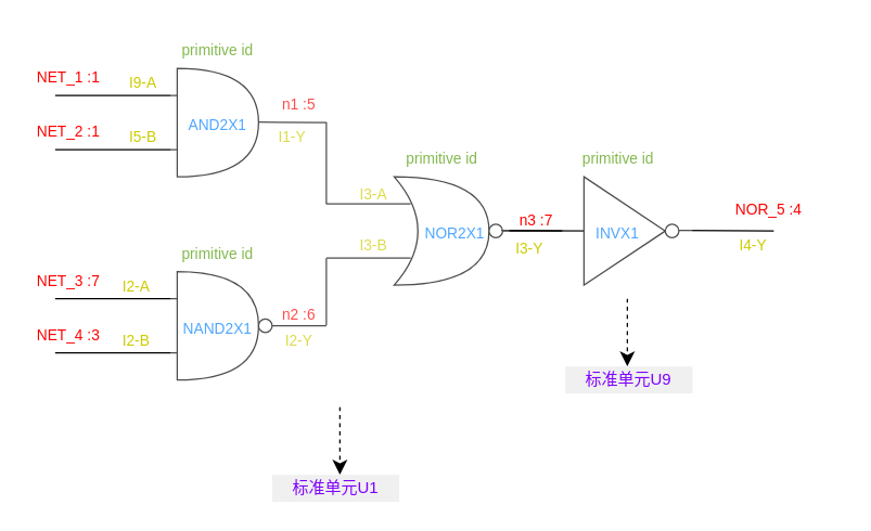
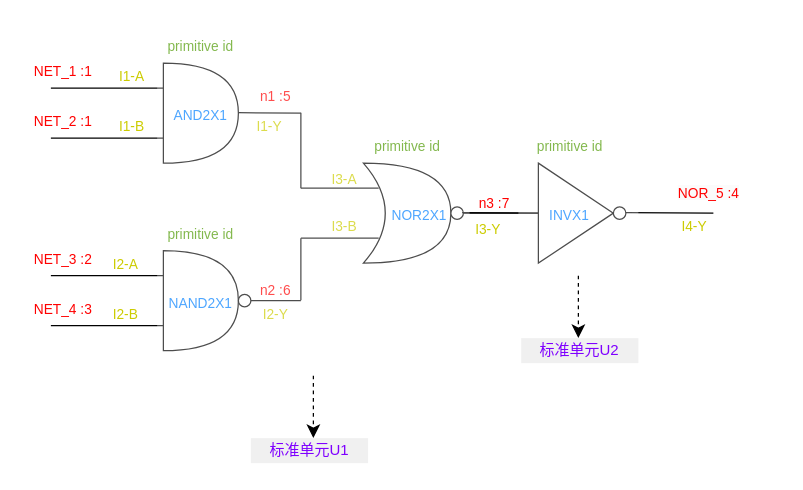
  <mxCell id="0" />
  <mxCell id="1" parent="0" />
  <mxCell id="2" value="" style="shape=or;whiteSpace=wrap;html=1;" parent="1" vertex="1"><mxGeometry x="130" y="50" width="60" height="80" as="geometry" /></mxCell>
  <mxCell id="3" value="" style="shape=or;whiteSpace=wrap;html=1;" parent="1" vertex="1"><mxGeometry x="130" y="200" width="60" height="80" as="geometry" /></mxCell>
  <mxCell id="4" value="" style="edgeStyle=none;curved=1;rounded=0;orthogonalLoop=1;jettySize=auto;html=1;fontSize=12;startSize=8;endSize=8;" parent="1" source="5" target="7" edge="1"><mxGeometry relative="1" as="geometry" /></mxCell>
  <mxCell id="5" value="" style="shape=xor;whiteSpace=wrap;html=1;" parent="1" vertex="1"><mxGeometry x="290" y="130" width="70" height="80" as="geometry" /></mxCell>
  <mxCell id="6" value="" style="triangle;whiteSpace=wrap;html=1;" parent="1" vertex="1"><mxGeometry x="430" y="130" width="60" height="80" as="geometry" /></mxCell>
  <mxCell id="7" value="" style="ellipse;whiteSpace=wrap;html=1;aspect=fixed;" parent="1" vertex="1"><mxGeometry x="490" y="165" width="10" height="10" as="geometry" /></mxCell>
  <mxCell id="8" value="" style="ellipse;whiteSpace=wrap;html=1;aspect=fixed;" parent="1" vertex="1"><mxGeometry x="360" y="165" width="10" height="10" as="geometry" /></mxCell>
  <mxCell id="9" value="" style="endArrow=none;html=1;rounded=0;fontSize=12;startSize=8;endSize=8;curved=1;entryX=0;entryY=0.25;entryDx=0;entryDy=0;entryPerimeter=0;" parent="1" target="2" edge="1"><mxGeometry width="50" height="50" relative="1" as="geometry"><mxPoint x="40" y="70" as="sourcePoint" /><mxPoint x="80" y="370" as="targetPoint" /></mxGeometry></mxCell>
  <mxCell id="10" value="" style="endArrow=none;html=1;rounded=0;fontSize=12;startSize=8;endSize=8;curved=1;entryX=0;entryY=0.25;entryDx=0;entryDy=0;entryPerimeter=0;" parent="1" edge="1"><mxGeometry width="50" height="50" relative="1" as="geometry"><mxPoint x="40" y="110" as="sourcePoint" /><mxPoint x="130" y="110" as="targetPoint" /><Array as="points"><mxPoint x="90" y="110" /></Array></mxGeometry></mxCell>
  <mxCell id="11" value="" style="endArrow=none;html=1;rounded=0;fontSize=12;startSize=8;endSize=8;curved=1;entryX=0;entryY=0.25;entryDx=0;entryDy=0;entryPerimeter=0;" parent="1" edge="1"><mxGeometry width="50" height="50" relative="1" as="geometry"><mxPoint x="40" y="220" as="sourcePoint" /><mxPoint x="130" y="220" as="targetPoint" /></mxGeometry></mxCell>
  <mxCell id="12" value="" style="endArrow=none;html=1;rounded=0;fontSize=12;startSize=8;endSize=8;curved=1;entryX=0;entryY=0.25;entryDx=0;entryDy=0;entryPerimeter=0;" parent="1" edge="1"><mxGeometry width="50" height="50" relative="1" as="geometry"><mxPoint x="40" y="260" as="sourcePoint" /><mxPoint x="130" y="260" as="targetPoint" /></mxGeometry></mxCell>
  <mxCell id="13" value="" style="endArrow=none;html=1;rounded=0;fontSize=12;startSize=8;endSize=8;curved=1;" parent="1" edge="1"><mxGeometry width="50" height="50" relative="1" as="geometry"><mxPoint x="190" y="89.66" as="sourcePoint" /><mxPoint x="240" y="90" as="targetPoint" /></mxGeometry></mxCell>
  <mxCell id="14" value="" style="endArrow=none;html=1;rounded=0;fontSize=12;startSize=8;endSize=8;curved=1;exitX=1;exitY=0.5;exitDx=0;exitDy=0;" parent="1" source="26" edge="1"><mxGeometry width="50" height="50" relative="1" as="geometry"><mxPoint x="210" y="240" as="sourcePoint" /><mxPoint x="240" y="240" as="targetPoint" /></mxGeometry></mxCell>
  <mxCell id="15" value="" style="endArrow=none;html=1;rounded=0;fontSize=12;startSize=8;endSize=8;curved=1;" parent="1" edge="1"><mxGeometry width="50" height="50" relative="1" as="geometry"><mxPoint x="240" y="89.66" as="sourcePoint" /><mxPoint x="240" y="150" as="targetPoint" /></mxGeometry></mxCell>
  <mxCell id="16" value="" style="endArrow=none;html=1;rounded=0;fontSize=12;startSize=8;endSize=8;curved=1;" parent="1" edge="1"><mxGeometry width="50" height="50" relative="1" as="geometry"><mxPoint x="240" y="239.66" as="sourcePoint" /><mxPoint x="240" y="190" as="targetPoint" /></mxGeometry></mxCell>
  <mxCell id="17" value="" style="endArrow=none;html=1;rounded=0;fontSize=12;startSize=8;endSize=8;curved=1;entryX=0.175;entryY=0.25;entryDx=0;entryDy=0;entryPerimeter=0;" parent="1" target="5" edge="1"><mxGeometry width="50" height="50" relative="1" as="geometry"><mxPoint x="240" y="150" as="sourcePoint" /><mxPoint x="300" y="150" as="targetPoint" /></mxGeometry></mxCell>
  <mxCell id="18" value="" style="endArrow=none;html=1;rounded=0;fontSize=12;startSize=8;endSize=8;curved=1;entryX=0.175;entryY=0.75;entryDx=0;entryDy=0;entryPerimeter=0;" parent="1" target="5" edge="1"><mxGeometry width="50" height="50" relative="1" as="geometry"><mxPoint x="240" y="190" as="sourcePoint" /><mxPoint x="300" y="190" as="targetPoint" /></mxGeometry></mxCell>
  <mxCell id="19" value="" style="endArrow=none;html=1;rounded=0;fontSize=12;startSize=8;endSize=8;curved=1;entryX=0;entryY=0.5;entryDx=0;entryDy=0;" parent="1" target="6" edge="1"><mxGeometry width="50" height="50" relative="1" as="geometry"><mxPoint x="369" y="169.66" as="sourcePoint" /><mxPoint x="459" y="169.66" as="targetPoint" /></mxGeometry></mxCell>
  <mxCell id="20" value="" style="endArrow=none;html=1;rounded=0;fontSize=12;startSize=8;endSize=8;curved=1;" parent="1" edge="1"><mxGeometry width="50" height="50" relative="1" as="geometry"><mxPoint x="500" y="169.66" as="sourcePoint" /><mxPoint x="570" y="170" as="targetPoint" /></mxGeometry></mxCell>
  <mxCell id="21" value="&lt;font color=&quot;#ff0000&quot; style=&quot;font-size: 11px;&quot;&gt;NET_1 :1&lt;/font&gt;" style="text;strokeColor=none;fillColor=none;html=1;align=center;verticalAlign=middle;whiteSpace=wrap;rounded=0;fontSize=16;" parent="1" vertex="1"><mxGeometry x="20" y="40" width="60" height="30" as="geometry" /></mxCell>
  <mxCell id="22" value="&lt;font color=&quot;#ff0000&quot; style=&quot;font-size: 11px;&quot;&gt;NET_2 :1&lt;/font&gt;" style="text;strokeColor=none;fillColor=none;html=1;align=center;verticalAlign=middle;whiteSpace=wrap;rounded=0;fontSize=16;" parent="1" vertex="1"><mxGeometry x="20" y="80" width="60" height="30" as="geometry" /></mxCell>
- <mxCell id="23" value="&lt;font color=&quot;#ff0000&quot; style=&quot;font-size: 11px;&quot;&gt;NET_3 :7&lt;/font&gt;" style="text;strokeColor=none;fillColor=none;html=1;align=center;verticalAlign=middle;whiteSpace=wrap;rounded=0;fontSize=16;" parent="1" vertex="1"><mxGeometry x="20" y="190" width="60" height="30" as="geometry" /></mxCell>
+ <mxCell id="23" value="&lt;font color=&quot;#ff0000&quot; style=&quot;font-size: 11px;&quot;&gt;NET_3 :2&lt;/font&gt;" style="text;strokeColor=none;fillColor=none;html=1;align=center;verticalAlign=middle;whiteSpace=wrap;rounded=0;fontSize=16;" parent="1" vertex="1"><mxGeometry x="20" y="190" width="60" height="30" as="geometry" /></mxCell>
  <mxCell id="24" value="&lt;font color=&quot;#ff0000&quot; style=&quot;font-size: 11px;&quot;&gt;NET_4 :3&lt;/font&gt;" style="text;strokeColor=none;fillColor=none;html=1;align=center;verticalAlign=middle;whiteSpace=wrap;rounded=0;fontSize=16;" parent="1" vertex="1"><mxGeometry x="20" y="230" width="60" height="30" as="geometry" /></mxCell>
  <mxCell id="25" value="&lt;span style=&quot;color: rgb(255, 0, 0); font-family: Helvetica; font-size: 11px; font-style: normal; font-variant-ligatures: normal; font-variant-caps: normal; font-weight: 400; letter-spacing: normal; orphans: 2; text-align: center; text-indent: 0px; text-transform: none; widows: 2; word-spacing: 0px; -webkit-text-stroke-width: 0px; white-space: normal; background-color: rgb(251, 251, 251); text-decoration-thickness: initial; text-decoration-style: initial; text-decoration-color: initial; display: inline !important; float: none;&quot;&gt;NOR_5 :4&lt;/span&gt;" style="text;whiteSpace=wrap;html=1;" parent="1" vertex="1"><mxGeometry x="540" y="140" width="80" height="30" as="geometry" /></mxCell>
  <mxCell id="26" value="" style="ellipse;whiteSpace=wrap;html=1;aspect=fixed;" parent="1" vertex="1"><mxGeometry x="190" y="235" width="10" height="10" as="geometry" /></mxCell>
  <mxCell id="27" value="&lt;font color=&quot;#4d9900&quot; style=&quot;font-size: 11px;&quot;&gt;primitive id&lt;/font&gt;" style="text;strokeColor=none;fillColor=none;html=1;align=center;verticalAlign=middle;whiteSpace=wrap;rounded=0;fontSize=16;" parent="1" vertex="1"><mxGeometry x="106.25" y="20" width="107.5" height="30" as="geometry" /></mxCell>
  <mxCell id="28" value="&lt;span style=&quot;color: rgb(77, 153, 0); font-size: 11px;&quot;&gt;primitive&amp;nbsp;&lt;/span&gt;&lt;span style=&quot;color: rgb(77, 153, 0); font-size: 11px; background-color: initial;&quot;&gt;id&lt;/span&gt;" style="text;strokeColor=none;fillColor=none;html=1;align=center;verticalAlign=middle;whiteSpace=wrap;rounded=0;fontSize=16;" parent="1" vertex="1"><mxGeometry x="106.25" y="170" width="107.5" height="30" as="geometry" /></mxCell>
  <mxCell id="29" value="&lt;span style=&quot;color: rgb(77, 153, 0); font-size: 11px;&quot;&gt;primitive id&lt;/span&gt;" style="text;strokeColor=none;fillColor=none;html=1;align=center;verticalAlign=middle;whiteSpace=wrap;rounded=0;fontSize=16;" parent="1" vertex="1"><mxGeometry x="273.75" y="100" width="102.5" height="30" as="geometry" /></mxCell>
  <mxCell id="30" value="&lt;span style=&quot;color: rgb(77, 153, 0); font-size: 11px;&quot;&gt;primitive id&lt;/span&gt;" style="text;strokeColor=none;fillColor=none;html=1;align=center;verticalAlign=middle;whiteSpace=wrap;rounded=0;fontSize=16;" parent="1" vertex="1"><mxGeometry x="403.75" y="100" width="102.5" height="30" as="geometry" /></mxCell>
  <mxCell id="31" value="&lt;font color=&quot;#ff0000&quot;&gt;&lt;span style=&quot;font-size: 11px;&quot;&gt;n1 :5&lt;/span&gt;&lt;/font&gt;" style="text;strokeColor=none;fillColor=none;html=1;align=center;verticalAlign=middle;whiteSpace=wrap;rounded=0;fontSize=16;" parent="1" vertex="1"><mxGeometry x="190" y="60" width="60" height="30" as="geometry" /></mxCell>
  <mxCell id="32" value="&lt;font color=&quot;#ff0000&quot;&gt;&lt;span style=&quot;font-size: 11px;&quot;&gt;n2 :6&lt;/span&gt;&lt;/font&gt;" style="text;strokeColor=none;fillColor=none;html=1;align=center;verticalAlign=middle;whiteSpace=wrap;rounded=0;fontSize=16;" parent="1" vertex="1"><mxGeometry x="190" y="215" width="60" height="30" as="geometry" /></mxCell>
  <mxCell id="33" value="&lt;font color=&quot;#ff0000&quot;&gt;&lt;span style=&quot;font-size: 11px;&quot;&gt;n3 :7&lt;/span&gt;&lt;/font&gt;" style="text;strokeColor=none;fillColor=none;html=1;align=center;verticalAlign=middle;whiteSpace=wrap;rounded=0;fontSize=16;" parent="1" vertex="1"><mxGeometry x="365" y="145" width="60" height="30" as="geometry" /></mxCell>
  <mxCell id="34" value="&lt;span style=&quot;font-size: 11px;&quot;&gt;&lt;font color=&quot;#007fff&quot;&gt;AND2X1&lt;/font&gt;&lt;/span&gt;" style="text;strokeColor=none;fillColor=none;html=1;align=center;verticalAlign=middle;whiteSpace=wrap;rounded=0;fontSize=16;" parent="1" vertex="1"><mxGeometry x="130" y="75" width="60" height="30" as="geometry" /></mxCell>
  <mxCell id="35" value="&lt;span style=&quot;font-size: 11px;&quot;&gt;&lt;font color=&quot;#007fff&quot;&gt;NAND2X1&lt;/font&gt;&lt;/span&gt;" style="text;strokeColor=none;fillColor=none;html=1;align=center;verticalAlign=middle;whiteSpace=wrap;rounded=0;fontSize=16;" parent="1" vertex="1"><mxGeometry x="130" y="225" width="60" height="30" as="geometry" /></mxCell>
  <mxCell id="36" value="&lt;span style=&quot;font-size: 11px;&quot;&gt;&lt;font color=&quot;#007fff&quot;&gt;NOR2X1&lt;/font&gt;&lt;/span&gt;" style="text;strokeColor=none;fillColor=none;html=1;align=center;verticalAlign=middle;whiteSpace=wrap;rounded=0;fontSize=16;" parent="1" vertex="1"><mxGeometry x="310" y="158.75" width="50" height="22.5" as="geometry" /></mxCell>
  <mxCell id="37" value="&lt;span style=&quot;font-size: 11px;&quot;&gt;&lt;font color=&quot;#007fff&quot;&gt;INVX1&lt;/font&gt;&lt;/span&gt;" style="text;strokeColor=none;fillColor=none;html=1;align=center;verticalAlign=middle;whiteSpace=wrap;rounded=0;fontSize=16;" parent="1" vertex="1"><mxGeometry x="430" y="158.75" width="50" height="22.5" as="geometry" /></mxCell>
  <mxCell id="38" value="&lt;span style=&quot;font-size: 11px;&quot;&gt;&lt;font color=&quot;#cccc00&quot;&gt;I1-Y&lt;/font&gt;&lt;/span&gt;" style="text;strokeColor=none;fillColor=none;html=1;align=center;verticalAlign=middle;whiteSpace=wrap;rounded=0;fontSize=16;" parent="1" vertex="1"><mxGeometry x="190" y="87.5" width="50" height="22.5" as="geometry" /></mxCell>
- <mxCell id="39" value="&lt;span style=&quot;font-size: 11px;&quot;&gt;&lt;font color=&quot;#cccc00&quot;&gt;I9-A&lt;/font&gt;&lt;/span&gt;" style="text;strokeColor=none;fillColor=none;html=1;align=center;verticalAlign=middle;whiteSpace=wrap;rounded=0;fontSize=16;" parent="1" vertex="1"><mxGeometry x="80" y="47.5" width="50" height="22.5" as="geometry" /></mxCell>
- <mxCell id="40" value="&lt;span style=&quot;font-size: 11px;&quot;&gt;&lt;font color=&quot;#cccc00&quot;&gt;I5-B&lt;/font&gt;&lt;/span&gt;" style="text;strokeColor=none;fillColor=none;html=1;align=center;verticalAlign=middle;whiteSpace=wrap;rounded=0;fontSize=16;" parent="1" vertex="1"><mxGeometry x="80" y="87.5" width="50" height="22.5" as="geometry" /></mxCell>
+ <mxCell id="39" value="&lt;span style=&quot;font-size: 11px;&quot;&gt;&lt;font color=&quot;#cccc00&quot;&gt;I1-A&lt;/font&gt;&lt;/span&gt;" style="text;strokeColor=none;fillColor=none;html=1;align=center;verticalAlign=middle;whiteSpace=wrap;rounded=0;fontSize=16;" parent="1" vertex="1"><mxGeometry x="80" y="47.5" width="50" height="22.5" as="geometry" /></mxCell>
+ <mxCell id="40" value="&lt;span style=&quot;font-size: 11px;&quot;&gt;&lt;font color=&quot;#cccc00&quot;&gt;I1-B&lt;/font&gt;&lt;/span&gt;" style="text;strokeColor=none;fillColor=none;html=1;align=center;verticalAlign=middle;whiteSpace=wrap;rounded=0;fontSize=16;" parent="1" vertex="1"><mxGeometry x="80" y="87.5" width="50" height="22.5" as="geometry" /></mxCell>
  <mxCell id="41" value="&lt;span style=&quot;font-size: 11px;&quot;&gt;&lt;font color=&quot;#cccc00&quot;&gt;I2-Y&lt;/font&gt;&lt;/span&gt;" style="text;strokeColor=none;fillColor=none;html=1;align=center;verticalAlign=middle;whiteSpace=wrap;rounded=0;fontSize=16;" parent="1" vertex="1"><mxGeometry x="195" y="237.5" width="50" height="22.5" as="geometry" /></mxCell>
  <mxCell id="42" value="&lt;span style=&quot;font-size: 11px;&quot;&gt;&lt;font color=&quot;#cccc00&quot;&gt;I2-A&lt;/font&gt;&lt;/span&gt;" style="text;strokeColor=none;fillColor=none;html=1;align=center;verticalAlign=middle;whiteSpace=wrap;rounded=0;fontSize=16;" parent="1" vertex="1"><mxGeometry x="75" y="197.5" width="50" height="22.5" as="geometry" /></mxCell>
  <mxCell id="43" value="&lt;span style=&quot;font-size: 11px;&quot;&gt;&lt;font color=&quot;#cccc00&quot;&gt;I2-B&lt;/font&gt;&lt;/span&gt;" style="text;strokeColor=none;fillColor=none;html=1;align=center;verticalAlign=middle;whiteSpace=wrap;rounded=0;fontSize=16;" parent="1" vertex="1"><mxGeometry x="75" y="237.5" width="50" height="22.5" as="geometry" /></mxCell>
  <mxCell id="44" value="&lt;span style=&quot;font-size: 11px;&quot;&gt;&lt;font color=&quot;#cccc00&quot;&gt;I3-Y&lt;/font&gt;&lt;/span&gt;" style="text;strokeColor=none;fillColor=none;html=1;align=center;verticalAlign=middle;whiteSpace=wrap;rounded=0;fontSize=16;" parent="1" vertex="1"><mxGeometry x="365" y="170" width="50" height="22.5" as="geometry" /></mxCell>
  <mxCell id="45" value="&lt;span style=&quot;font-size: 11px;&quot;&gt;&lt;font color=&quot;#cccc00&quot;&gt;I3-A&lt;/font&gt;&lt;/span&gt;" style="text;strokeColor=none;fillColor=none;html=1;align=center;verticalAlign=middle;whiteSpace=wrap;rounded=0;fontSize=16;" parent="1" vertex="1"><mxGeometry x="250" y="130" width="50" height="22.5" as="geometry" /></mxCell>
  <mxCell id="46" value="&lt;span style=&quot;font-size: 11px;&quot;&gt;&lt;font color=&quot;#cccc00&quot;&gt;I3-B&lt;/font&gt;&lt;/span&gt;" style="text;strokeColor=none;fillColor=none;html=1;align=center;verticalAlign=middle;whiteSpace=wrap;rounded=0;fontSize=16;" parent="1" vertex="1"><mxGeometry x="250" y="167.5" width="50" height="22.5" as="geometry" /></mxCell>
  <mxCell id="47" value="&lt;span style=&quot;font-size: 11px;&quot;&gt;&lt;font color=&quot;#cccc00&quot;&gt;I4-Y&lt;/font&gt;&lt;/span&gt;" style="text;strokeColor=none;fillColor=none;html=1;align=center;verticalAlign=middle;whiteSpace=wrap;rounded=0;fontSize=16;" parent="1" vertex="1"><mxGeometry x="530" y="167.5" width="50" height="22.5" as="geometry" /></mxCell>
  <mxCell id="48" value="" style="rounded=0;whiteSpace=wrap;html=1;fillColor=#FFFFFF;opacity=30;strokeColor=none;movable=1;resizable=1;rotatable=1;deletable=1;editable=1;connectable=1;" parent="1" vertex="1"><mxGeometry x="125" y="30" width="250" height="270" as="geometry" /></mxCell>
  <mxCell id="49" value="" style="rounded=0;whiteSpace=wrap;html=1;fillColor=#FFFFFF;opacity=30;strokeColor=none;" parent="1" vertex="1"><mxGeometry x="414" y="105" width="96" height="115" as="geometry" /></mxCell>
  <mxCell id="50" value="" style="endArrow=classic;html=1;rounded=0;fontSize=12;startSize=8;endSize=8;curved=1;dashed=1;" parent="1" edge="1"><mxGeometry width="50" height="50" relative="1" as="geometry"><mxPoint x="250" y="300" as="sourcePoint" /><mxPoint x="250" y="350" as="targetPoint" /><Array as="points" /></mxGeometry></mxCell>
  <mxCell id="51" value="" style="endArrow=classic;html=1;rounded=0;fontSize=12;startSize=8;endSize=8;curved=1;dashed=1;exitX=0.5;exitY=1;exitDx=0;exitDy=0;" parent="1" source="49" edge="1"><mxGeometry width="50" height="50" relative="1" as="geometry"><mxPoint x="465" y="290" as="sourcePoint" /><mxPoint x="462" y="270" as="targetPoint" /></mxGeometry></mxCell>
  <mxCell id="52" value="&lt;font color=&quot;#7f00ff&quot;&gt;标准单元U1&lt;/font&gt;" style="rounded=0;whiteSpace=wrap;html=1;fillColor=#CCCCCC;opacity=30;strokeColor=none;" parent="1" vertex="1"><mxGeometry x="200" y="350" width="93.75" height="20" as="geometry" /></mxCell>
- <mxCell id="53" value="&lt;font color=&quot;#7f00ff&quot;&gt;标准单元U9&lt;/font&gt;" style="rounded=0;whiteSpace=wrap;html=1;fillColor=#CCCCCC;opacity=30;strokeColor=none;" parent="1" vertex="1"><mxGeometry x="416.25" y="270" width="93.75" height="20" as="geometry" /></mxCell>
+ <mxCell id="53" value="&lt;font color=&quot;#7f00ff&quot;&gt;标准单元U2&lt;/font&gt;" style="rounded=0;whiteSpace=wrap;html=1;fillColor=#CCCCCC;opacity=30;strokeColor=none;" parent="1" vertex="1"><mxGeometry x="416.25" y="270" width="93.75" height="20" as="geometry" /></mxCell>
